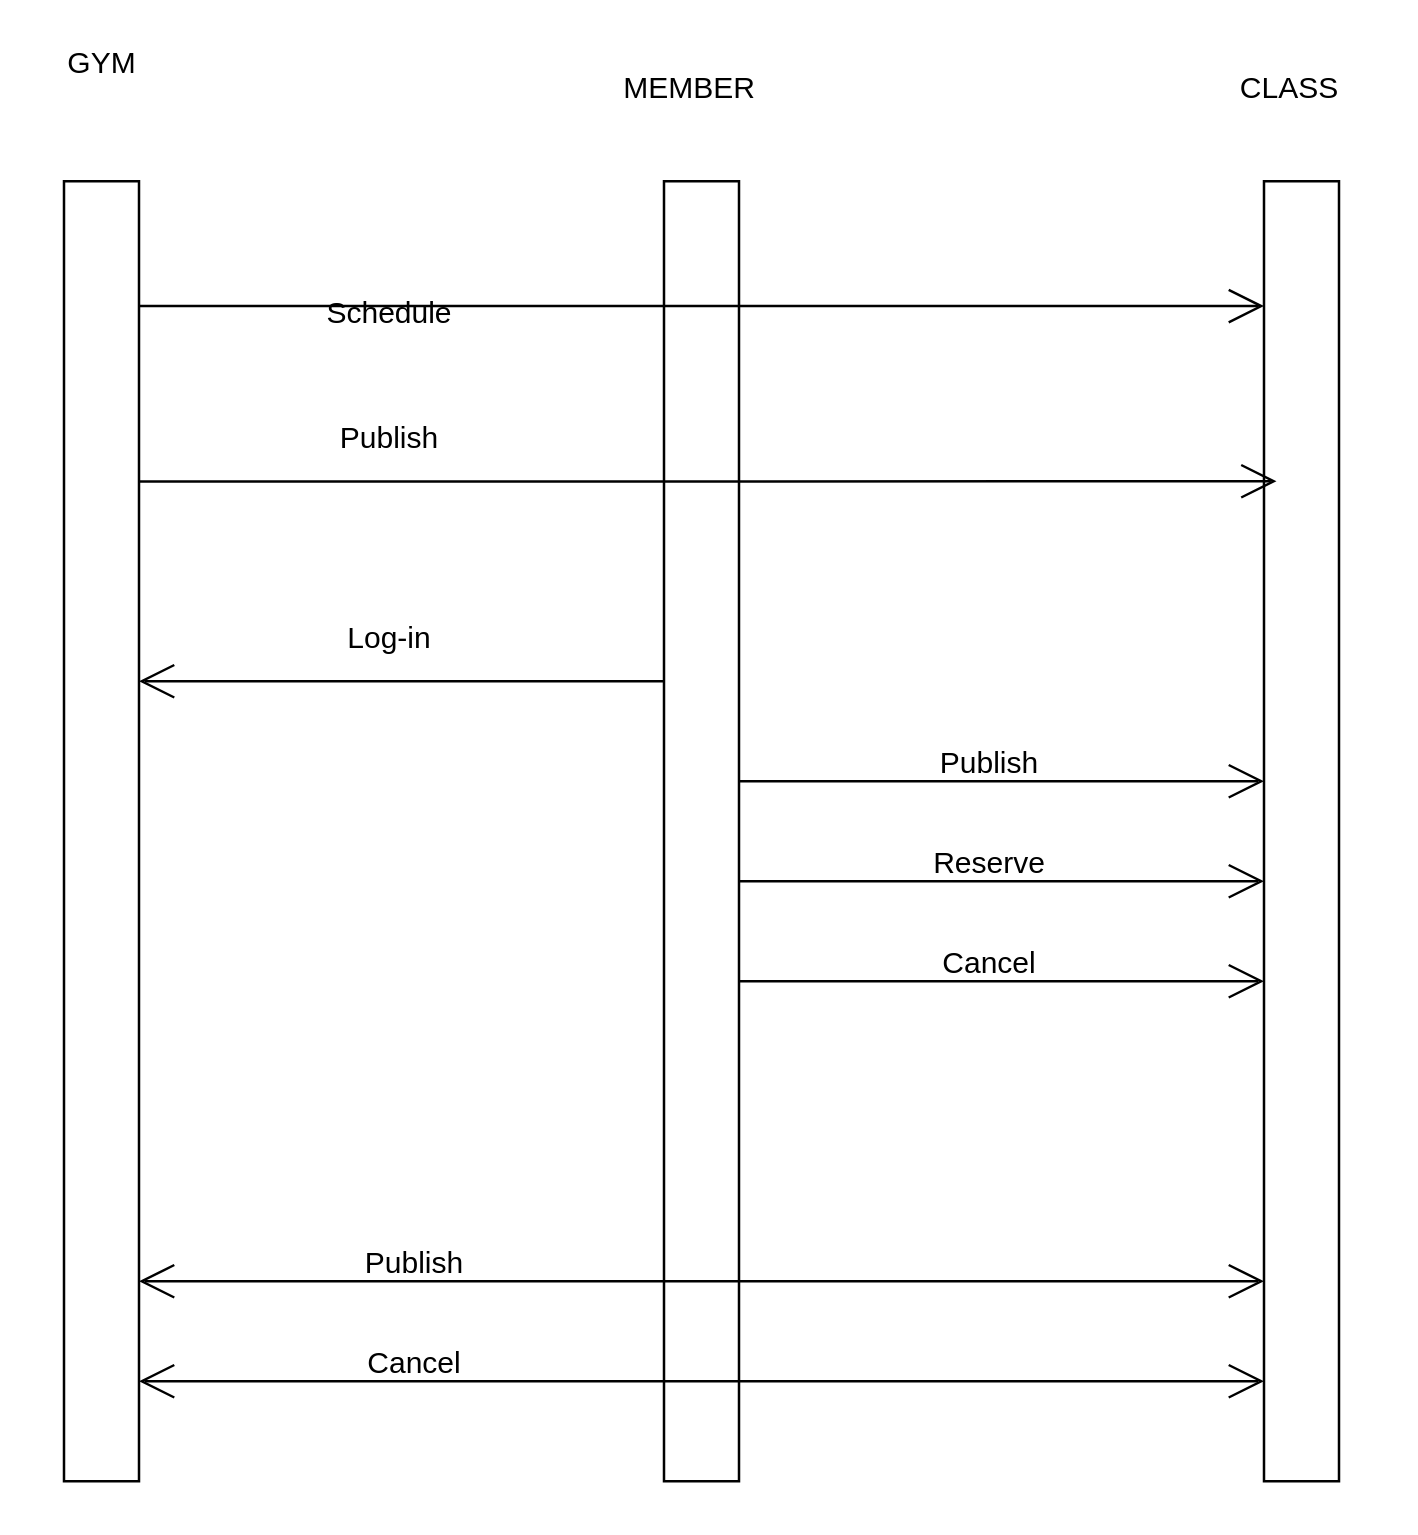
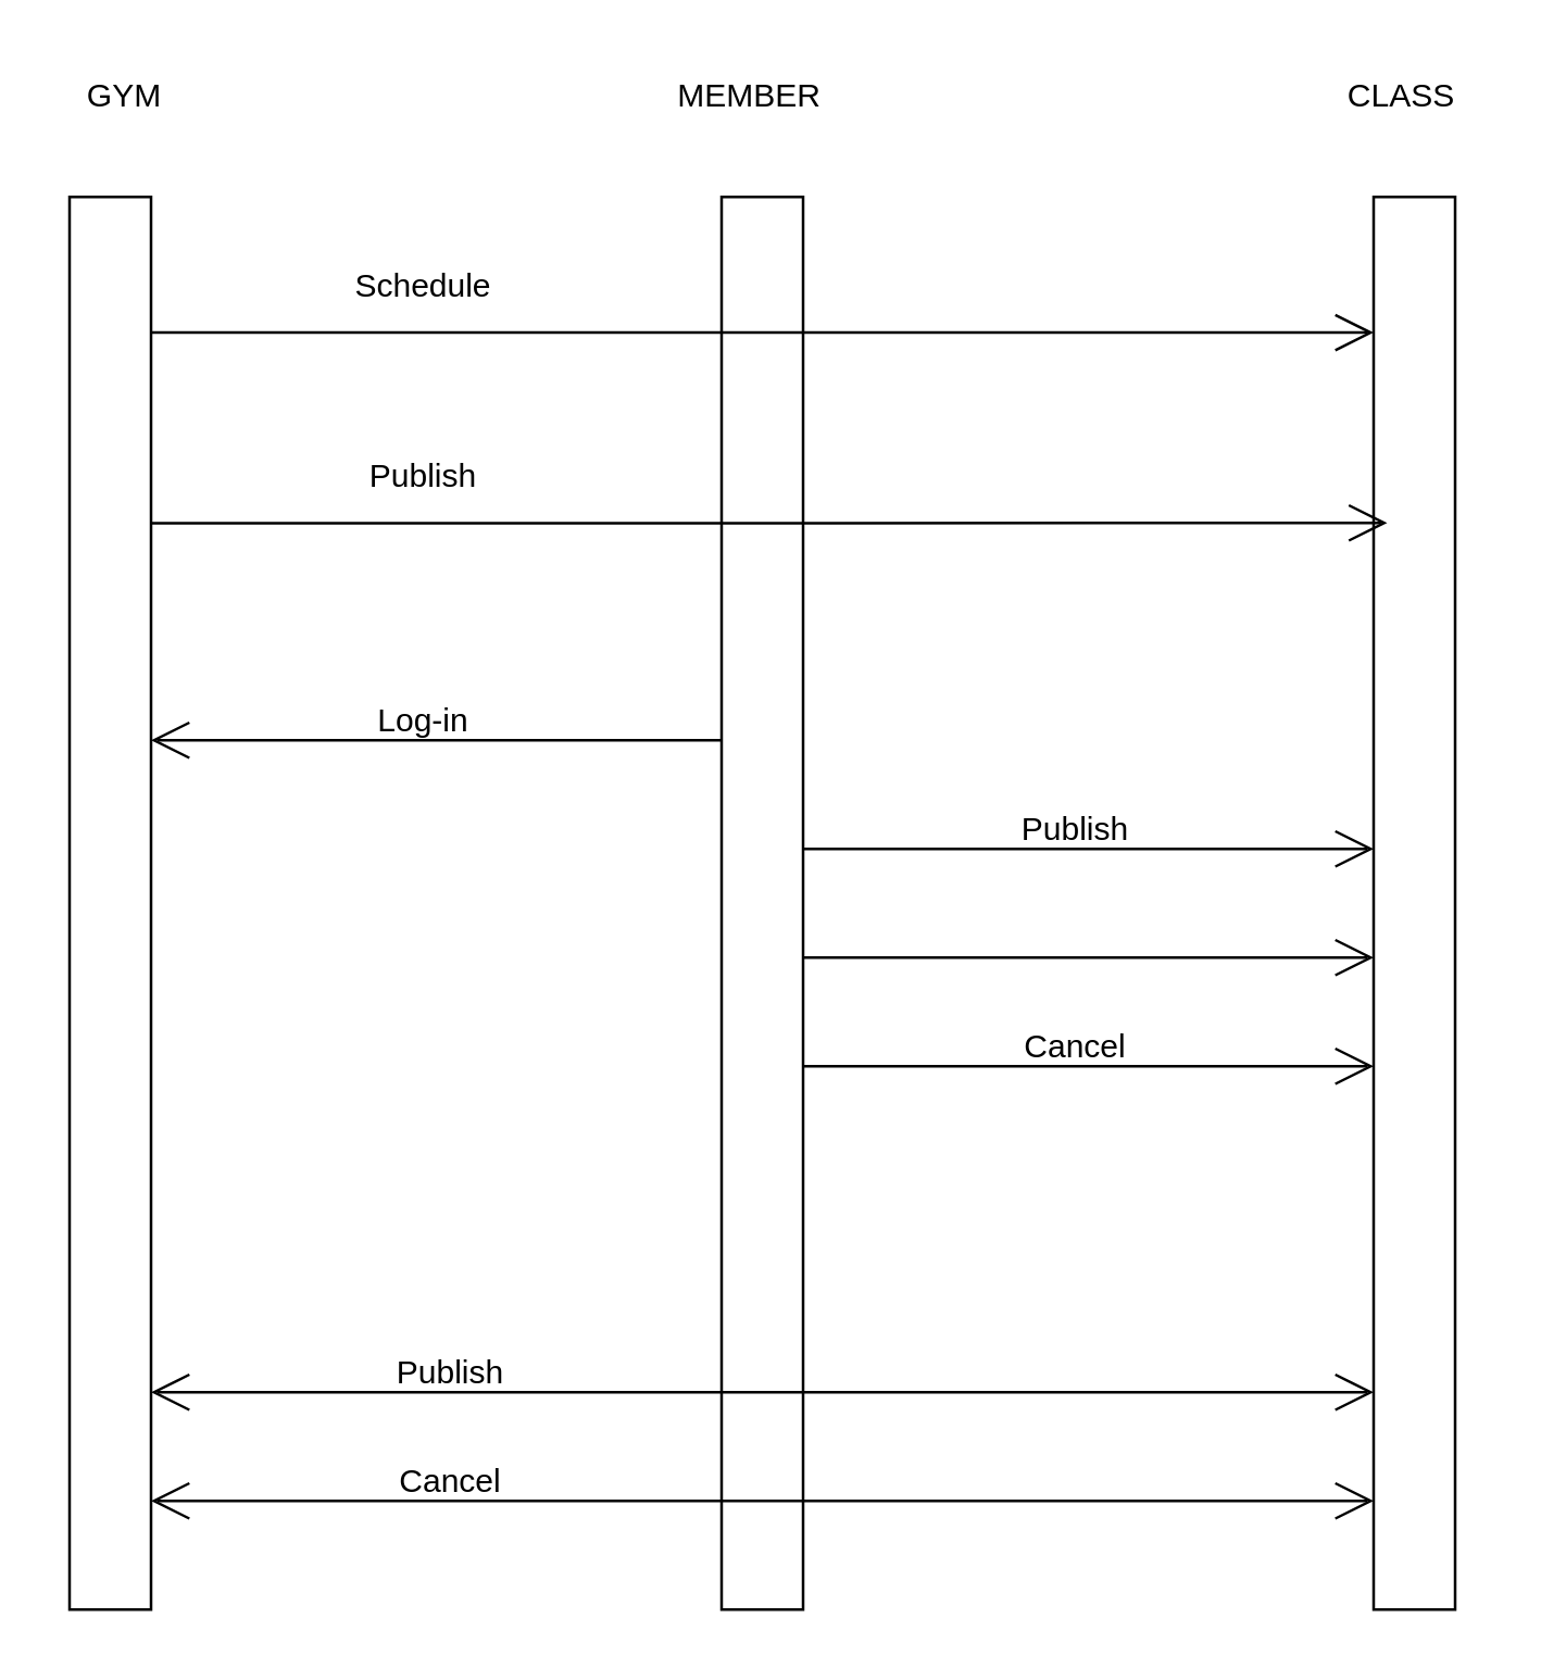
  <mxCell id="0" />
  <mxCell id="1" parent="0" />
  <mxCell id="2" value="" style="html=1;points=[];perimeter=orthogonalPerimeter;outlineConnect=0;targetShapes=umlLifeline;portConstraint=eastwest;newEdgeStyle={&quot;edgeStyle&quot;:&quot;elbowEdgeStyle&quot;,&quot;elbow&quot;:&quot;vertical&quot;,&quot;curved&quot;:0,&quot;rounded&quot;:0};" parent="1" vertex="1"><mxGeometry x="25" y="72" width="30" height="520" as="geometry" /></mxCell>
  <mxCell id="3" value="" style="html=1;points=[];perimeter=orthogonalPerimeter;outlineConnect=0;targetShapes=umlLifeline;portConstraint=eastwest;newEdgeStyle={&quot;edgeStyle&quot;:&quot;elbowEdgeStyle&quot;,&quot;elbow&quot;:&quot;vertical&quot;,&quot;curved&quot;:0,&quot;rounded&quot;:0};" parent="1" vertex="1"><mxGeometry x="265" y="72" width="30" height="520" as="geometry" /></mxCell>
  <mxCell id="4" value="" style="html=1;points=[];perimeter=orthogonalPerimeter;outlineConnect=0;targetShapes=umlLifeline;portConstraint=eastwest;newEdgeStyle={&quot;edgeStyle&quot;:&quot;elbowEdgeStyle&quot;,&quot;elbow&quot;:&quot;vertical&quot;,&quot;curved&quot;:0,&quot;rounded&quot;:0};" parent="1" vertex="1"><mxGeometry x="505" y="72" width="30" height="520" as="geometry" /></mxCell>
- <mxCell id="5" value="GYM" style="text;html=1;align=center;verticalAlign=middle;resizable=0;points=[];autosize=1;strokeColor=none;fillColor=none;" parent="1" vertex="1"><mxGeometry x="15" y="10" width="50" height="30" as="geometry" /></mxCell>
+ <mxCell id="5" value="GYM" style="text;html=1;align=center;verticalAlign=middle;resizable=0;points=[];autosize=1;strokeColor=none;fillColor=none;" parent="1" vertex="1"><mxGeometry x="20" y="20" width="50" height="30" as="geometry" /></mxCell>
  <mxCell id="6" value="MEMBER" style="text;html=1;align=center;verticalAlign=middle;resizable=0;points=[];autosize=1;strokeColor=none;fillColor=none;" parent="1" vertex="1"><mxGeometry x="235" y="20" width="80" height="30" as="geometry" /></mxCell>
  <mxCell id="7" value="CLASS" style="text;html=1;align=center;verticalAlign=middle;resizable=0;points=[];autosize=1;strokeColor=none;fillColor=none;" parent="1" vertex="1"><mxGeometry x="485" y="20" width="60" height="30" as="geometry" /></mxCell>
  <mxCell id="8" value="" style="endArrow=open;endFill=1;endSize=12;html=1;rounded=0;exitX=1;exitY=0.096;exitDx=0;exitDy=0;exitPerimeter=0;" parent="1" source="2" target="4" edge="1"><mxGeometry width="160" relative="1" as="geometry"><mxPoint x="65" y="122" as="sourcePoint" /><mxPoint x="365" y="252" as="targetPoint" /></mxGeometry></mxCell>
  <mxCell id="9" value="" style="endArrow=open;endFill=1;endSize=12;html=1;rounded=0;exitX=1;exitY=0.231;exitDx=0;exitDy=0;exitPerimeter=0;" parent="1" source="2" edge="1"><mxGeometry width="160" relative="1" as="geometry"><mxPoint x="70" y="192" as="sourcePoint" /><mxPoint x="510" y="192" as="targetPoint" /></mxGeometry></mxCell>
  <mxCell id="10" value="" style="endArrow=open;endFill=1;endSize=12;html=1;rounded=0;" parent="1" source="3" target="2" edge="1"><mxGeometry width="160" relative="1" as="geometry"><mxPoint x="255" y="272" as="sourcePoint" /><mxPoint x="75" y="262" as="targetPoint" /><Array as="points"><mxPoint x="185" y="272" /></Array></mxGeometry></mxCell>
  <mxCell id="11" value="" style="endArrow=open;endFill=1;endSize=12;html=1;rounded=0;" parent="1" target="4" edge="1"><mxGeometry width="160" relative="1" as="geometry"><mxPoint x="295" y="312" as="sourcePoint" /><mxPoint x="455" y="312" as="targetPoint" /></mxGeometry></mxCell>
  <mxCell id="12" value="" style="endArrow=open;endFill=1;endSize=12;html=1;rounded=0;" parent="1" edge="1"><mxGeometry width="160" relative="1" as="geometry"><mxPoint x="295" y="392" as="sourcePoint" /><mxPoint x="505" y="392" as="targetPoint" /></mxGeometry></mxCell>
  <mxCell id="13" value="" style="endArrow=open;endFill=1;endSize=12;html=1;rounded=0;" parent="1" edge="1"><mxGeometry width="160" relative="1" as="geometry"><mxPoint x="295" y="352" as="sourcePoint" /><mxPoint x="505" y="352" as="targetPoint" /><Array as="points"><mxPoint x="395" y="352" /></Array></mxGeometry></mxCell>
  <mxCell id="14" value="" style="endArrow=open;endFill=1;endSize=12;html=1;rounded=0;" parent="1" edge="1"><mxGeometry width="160" relative="1" as="geometry"><mxPoint x="225" y="512" as="sourcePoint" /><mxPoint x="505" y="512" as="targetPoint" /></mxGeometry></mxCell>
  <mxCell id="15" value="" style="endArrow=open;endFill=1;endSize=12;html=1;rounded=0;" parent="1" edge="1"><mxGeometry width="160" relative="1" as="geometry"><mxPoint x="225" y="552" as="sourcePoint" /><mxPoint x="505" y="552" as="targetPoint" /></mxGeometry></mxCell>
  <mxCell id="16" value="" style="endArrow=open;endFill=1;endSize=12;html=1;rounded=0;" parent="1" target="2" edge="1"><mxGeometry width="160" relative="1" as="geometry"><mxPoint x="225" y="512" as="sourcePoint" /><mxPoint x="105" y="522" as="targetPoint" /></mxGeometry></mxCell>
  <mxCell id="17" value="" style="endArrow=open;endFill=1;endSize=12;html=1;rounded=0;" parent="1" edge="1"><mxGeometry width="160" relative="1" as="geometry"><mxPoint x="225" y="552" as="sourcePoint" /><mxPoint x="55" y="552" as="targetPoint" /></mxGeometry></mxCell>
- <mxCell id="18" value="Schedule" style="text;html=1;align=center;verticalAlign=middle;resizable=0;points=[];autosize=1;strokeColor=none;fillColor=none;" parent="1" vertex="1"><mxGeometry x="120" y="110" width="70" height="30" as="geometry" /></mxCell>
+ <mxCell id="18" value="Schedule" style="text;html=1;align=center;verticalAlign=middle;resizable=0;points=[];autosize=1;strokeColor=none;fillColor=none;" parent="1" vertex="1"><mxGeometry x="120" y="90" width="70" height="30" as="geometry" /></mxCell>
  <mxCell id="19" value="Publish" style="text;html=1;align=center;verticalAlign=middle;resizable=0;points=[];autosize=1;strokeColor=none;fillColor=none;" parent="1" vertex="1"><mxGeometry x="125" y="160" width="60" height="30" as="geometry" /></mxCell>
- <mxCell id="20" value="Log-in" style="text;html=1;align=center;verticalAlign=middle;resizable=0;points=[];autosize=1;strokeColor=none;fillColor=none;" parent="1" vertex="1"><mxGeometry x="125" y="240" width="60" height="30" as="geometry" /></mxCell>
+ <mxCell id="20" value="Log-in" style="text;html=1;align=center;verticalAlign=middle;resizable=0;points=[];autosize=1;strokeColor=none;fillColor=none;" parent="1" vertex="1"><mxGeometry x="125" y="250" width="60" height="30" as="geometry" /></mxCell>
  <mxCell id="21" value="Publish" style="text;html=1;align=center;verticalAlign=middle;resizable=0;points=[];autosize=1;strokeColor=none;fillColor=none;" parent="1" vertex="1"><mxGeometry x="365" y="290" width="60" height="30" as="geometry" /></mxCell>
- <mxCell id="22" value="Reserve" style="text;html=1;align=center;verticalAlign=middle;resizable=0;points=[];autosize=1;strokeColor=none;fillColor=none;" parent="1" vertex="1"><mxGeometry x="360" y="330" width="70" height="30" as="geometry" /></mxCell>
  <mxCell id="23" value="Cancel" style="text;html=1;align=center;verticalAlign=middle;resizable=0;points=[];autosize=1;strokeColor=none;fillColor=none;" parent="1" vertex="1"><mxGeometry x="365" y="370" width="60" height="30" as="geometry" /></mxCell>
  <mxCell id="24" value="Publish" style="text;html=1;align=center;verticalAlign=middle;resizable=0;points=[];autosize=1;strokeColor=none;fillColor=none;" parent="1" vertex="1"><mxGeometry x="135" y="490" width="60" height="30" as="geometry" /></mxCell>
  <mxCell id="25" value="Cancel" style="text;html=1;align=center;verticalAlign=middle;resizable=0;points=[];autosize=1;strokeColor=none;fillColor=none;" parent="1" vertex="1"><mxGeometry x="135" y="530" width="60" height="30" as="geometry" /></mxCell>
